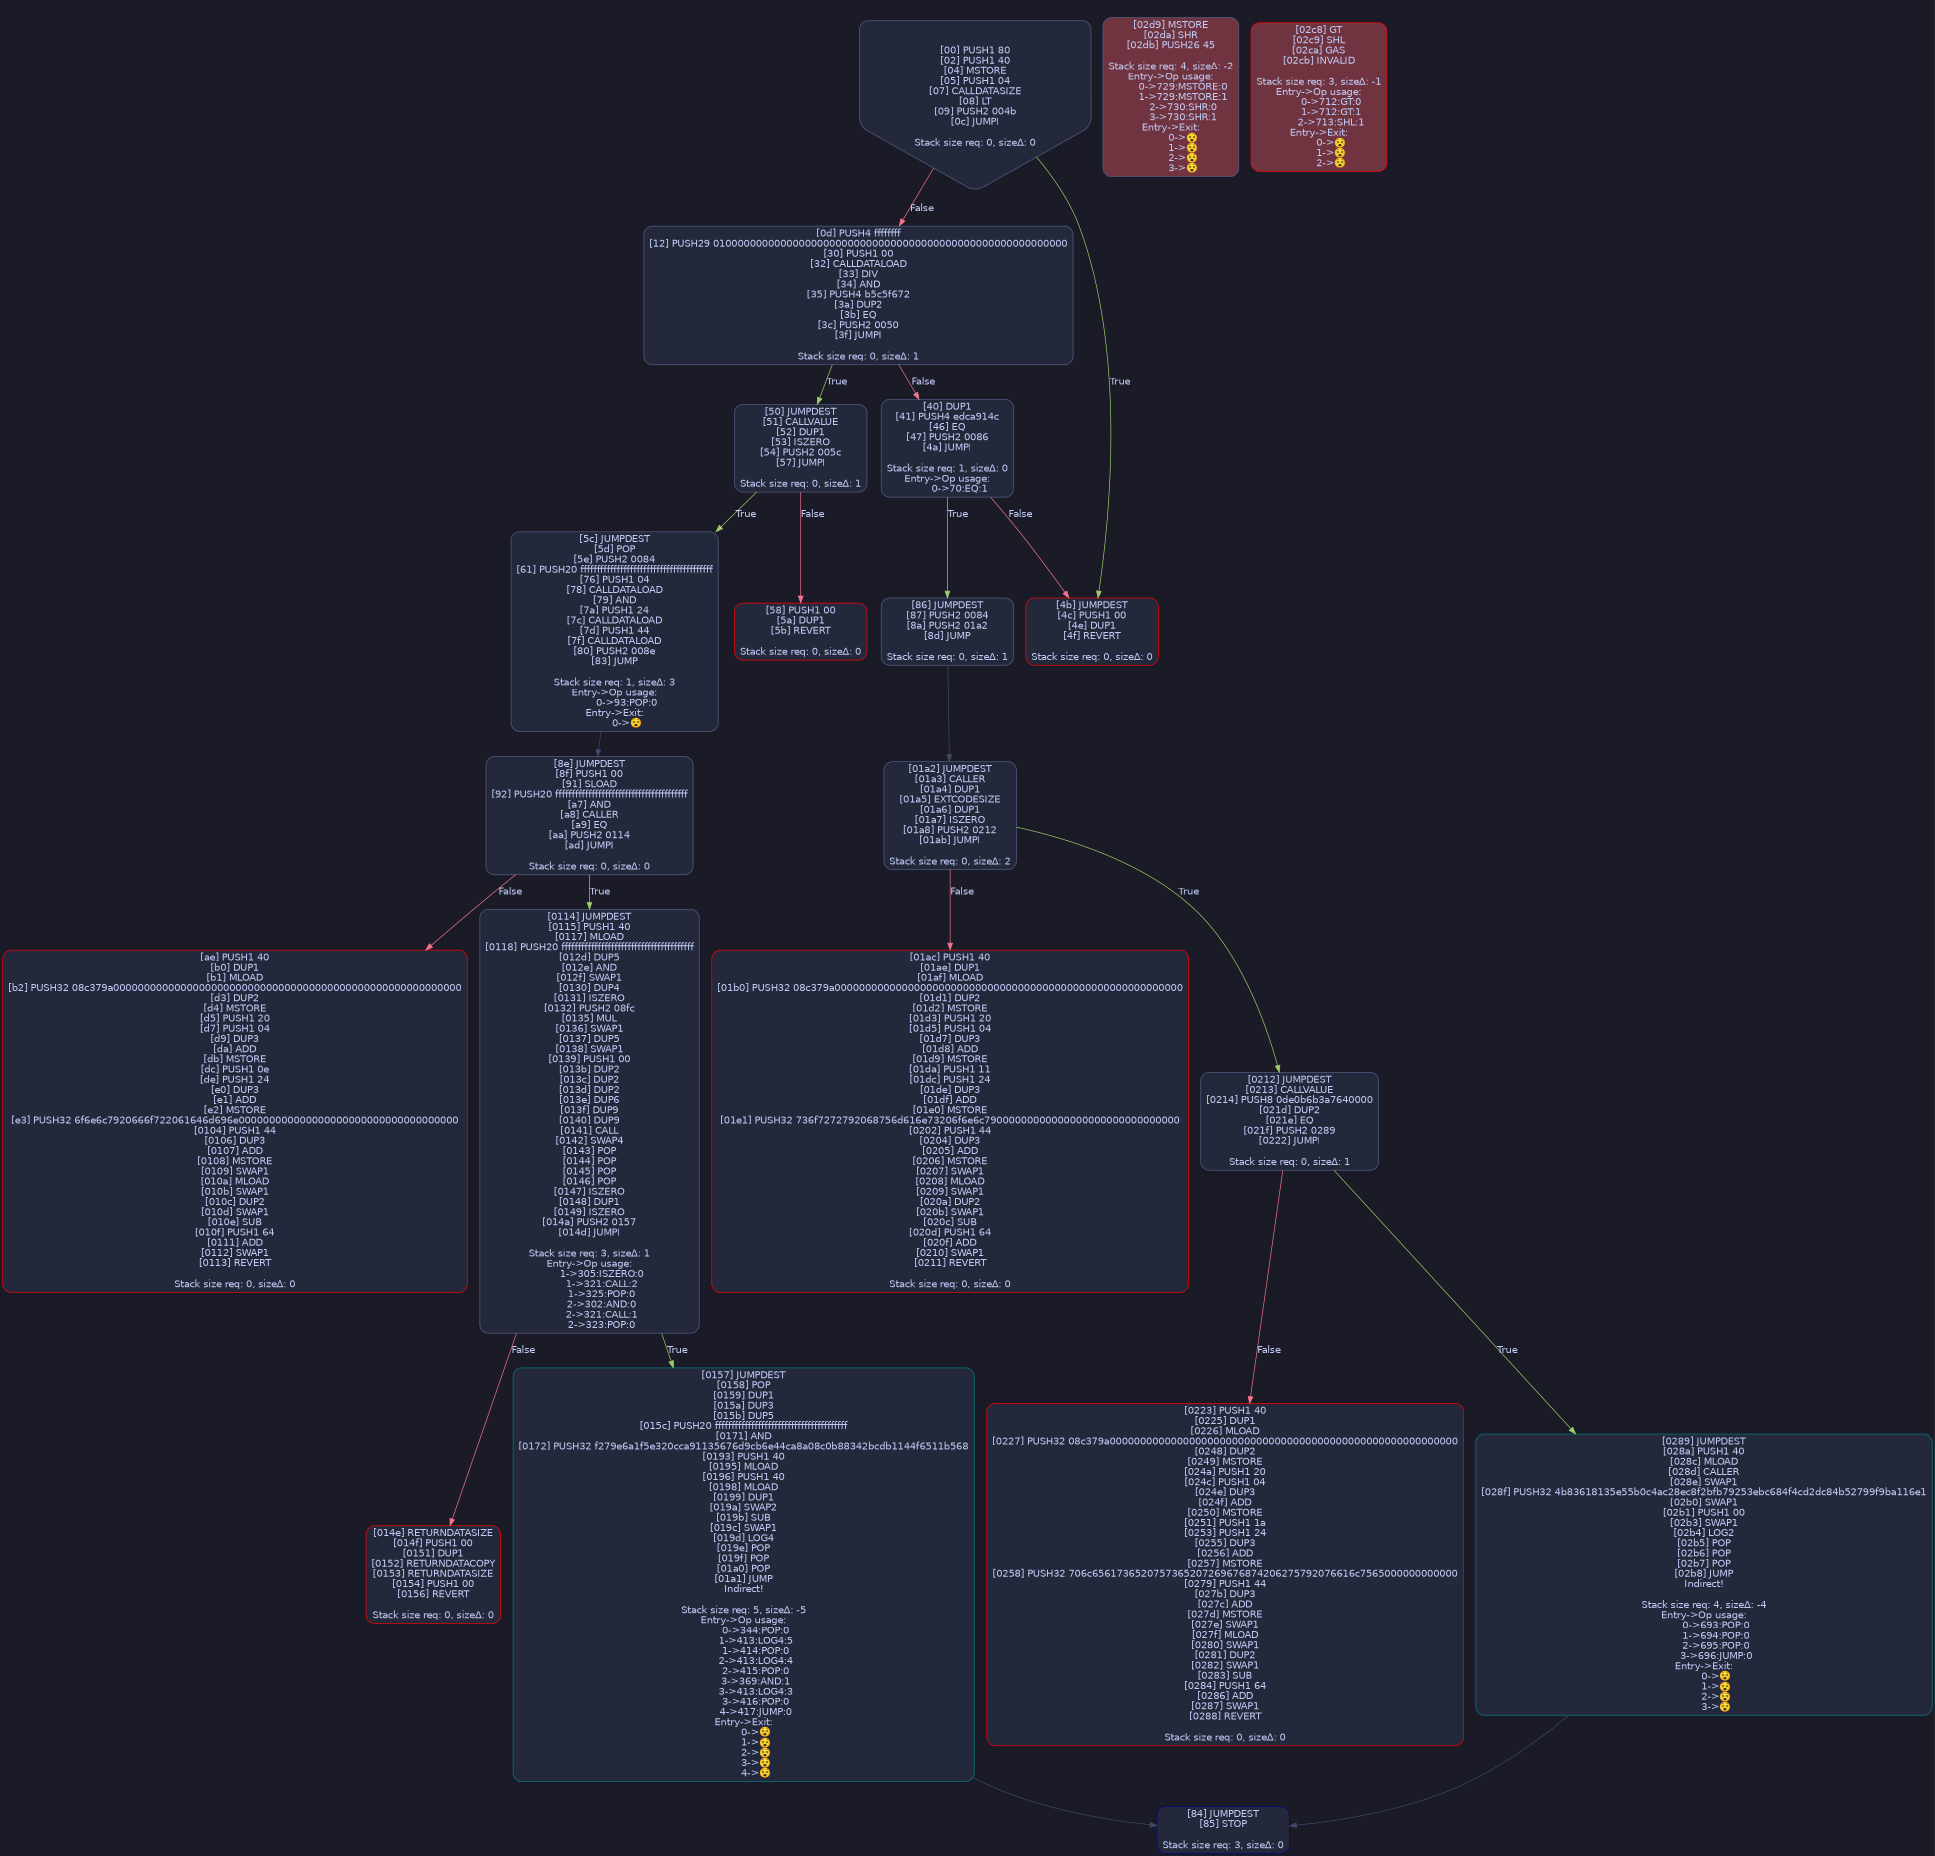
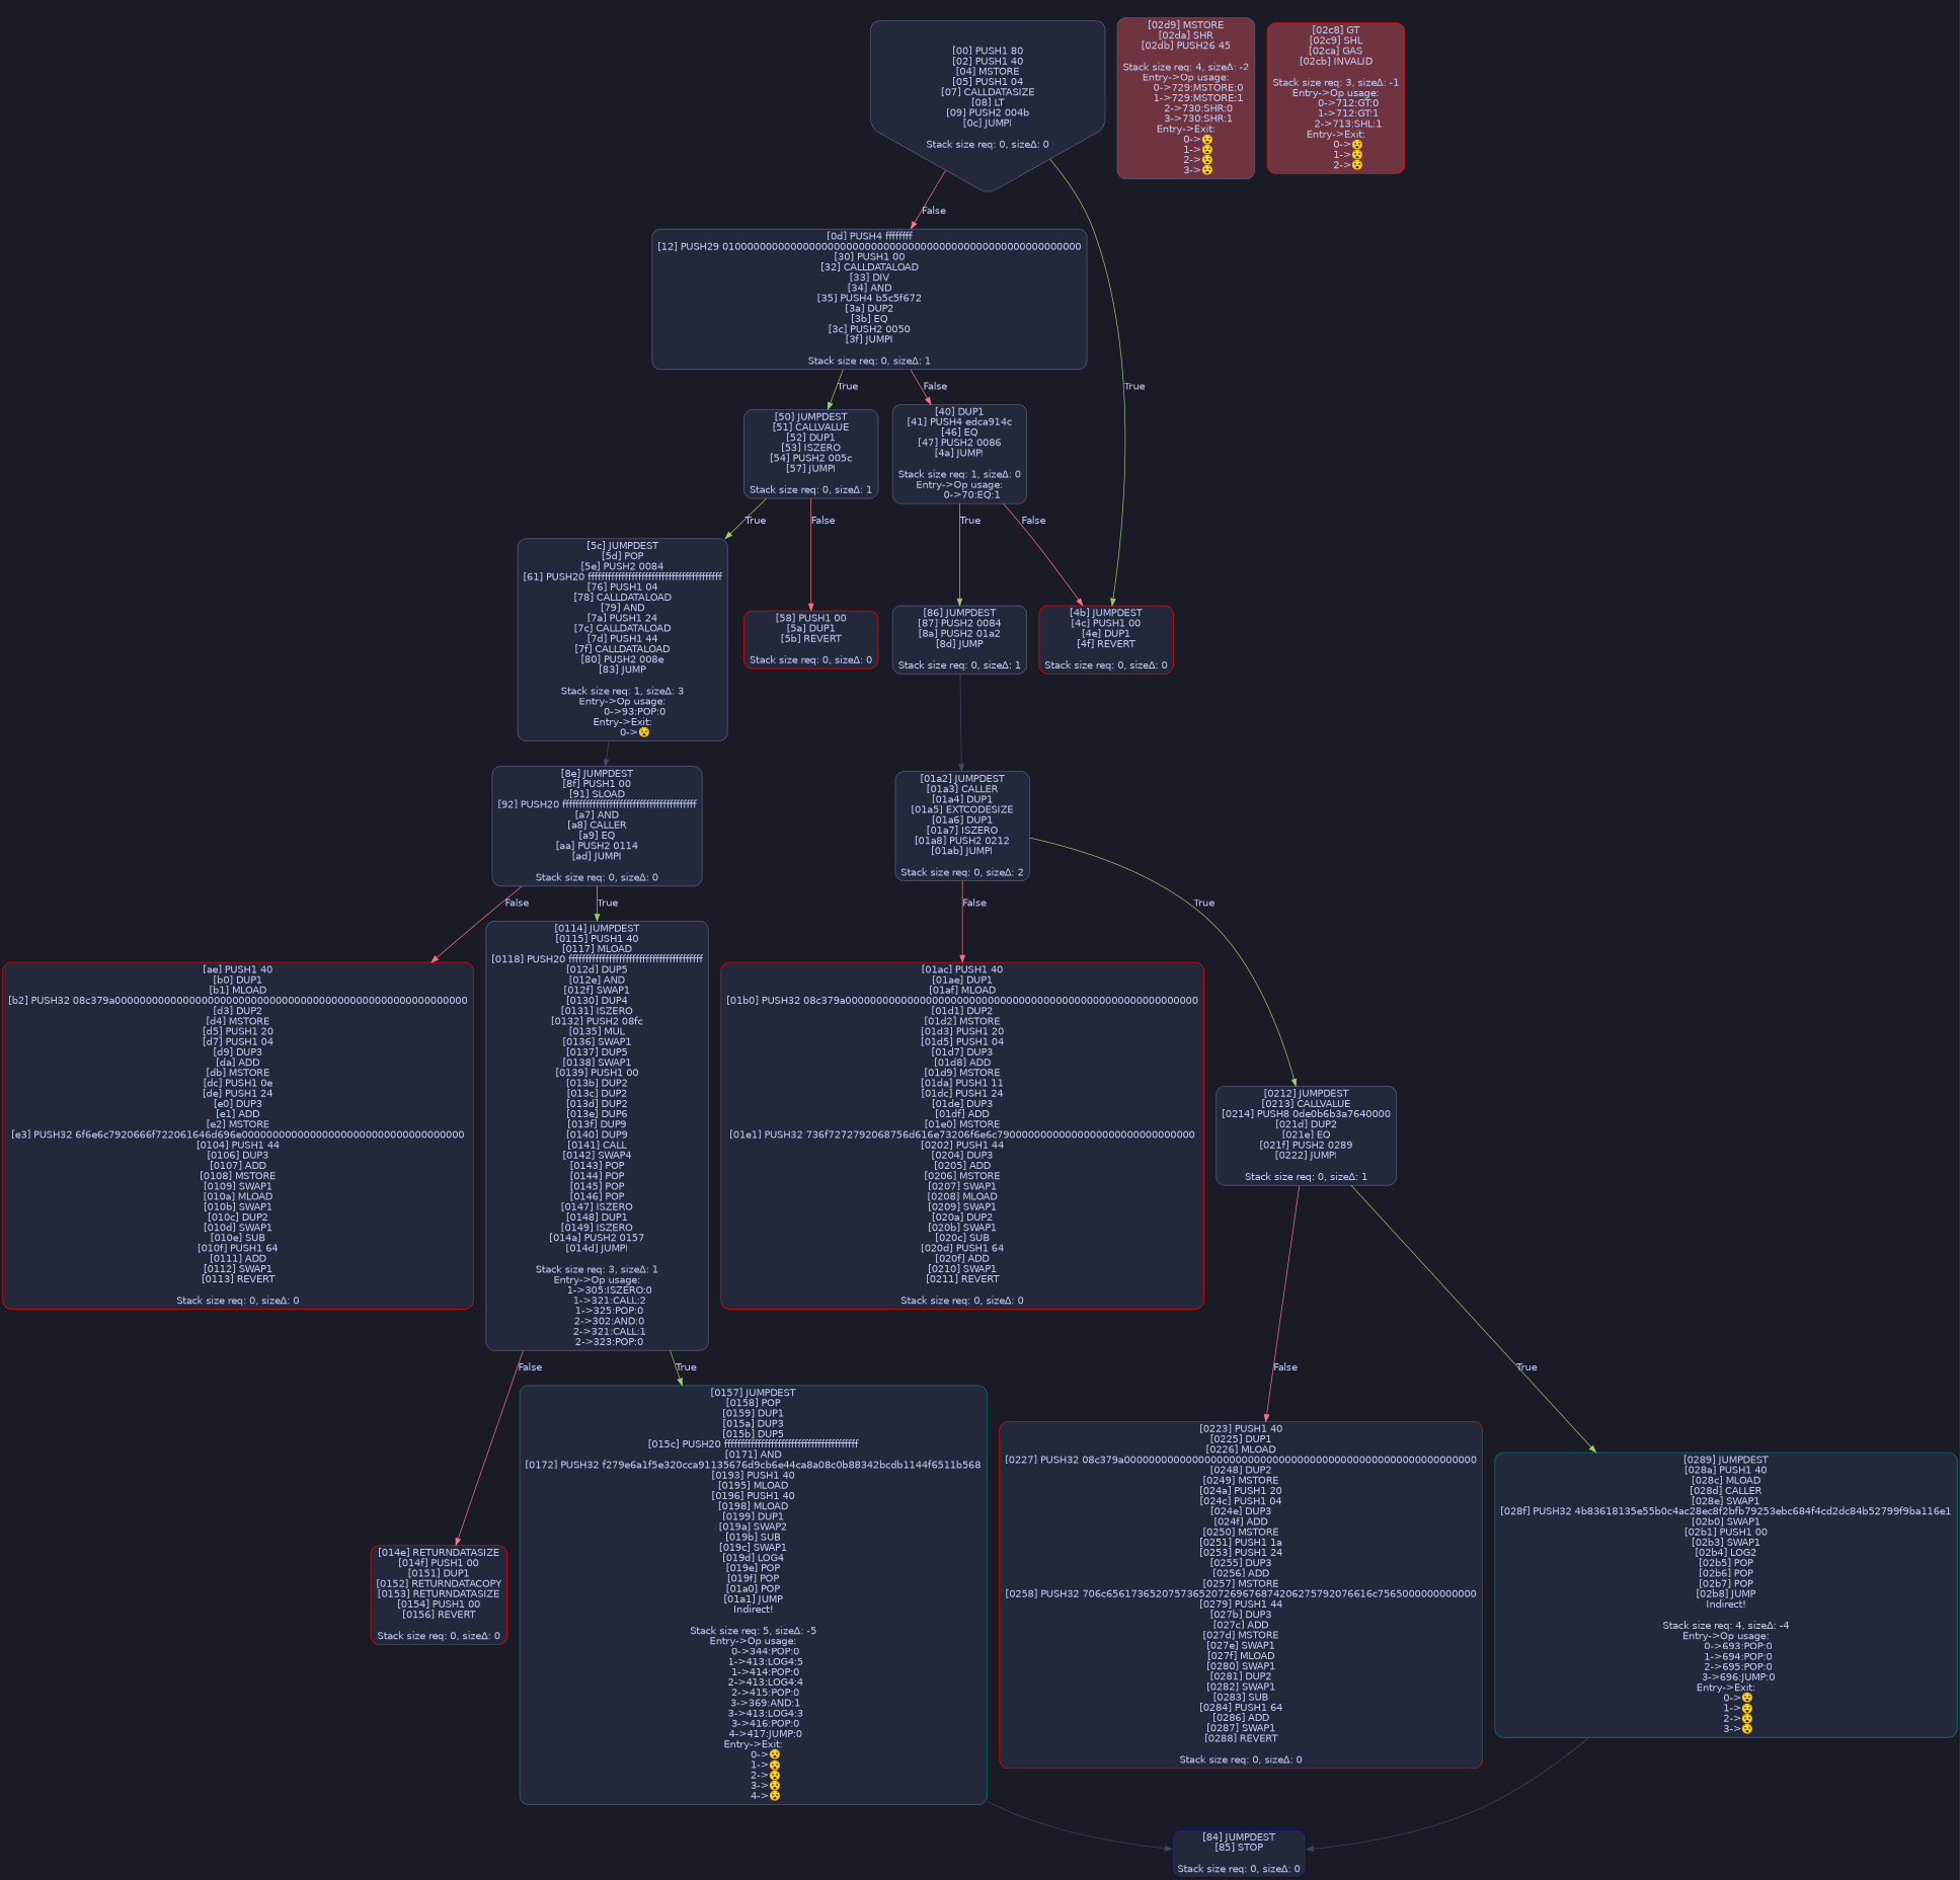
  digraph {
    bgcolor="#1a1b26"
    node [color="#565f89" fillcolor="#24283b" fontcolor="#c0caf5" fontname=Helvetica shape=box style="filled, rounded"]
    edge [color="#f7768e" fontcolor="#c0caf5" fontname=Helvetica]
    n1 [label="[00] PUSH1 80\n[02] PUSH1 40\n[04] MSTORE\n[05] PUSH1 04\n[07] CALLDATASIZE\n[08] LT\n[09] PUSH2 004b\n[0c] JUMPI\n\nStack size req: 0, sizeΔ: 0\n" shape=invhouse]
    n2 [label="[0d] PUSH4 ffffffff\n[12] PUSH29 0100000000000000000000000000000000000000000000000000000000\n[30] PUSH1 00\n[32] CALLDATALOAD\n[33] DIV\n[34] AND\n[35] PUSH4 b5c5f672\n[3a] DUP2\n[3b] EQ\n[3c] PUSH2 0050\n[3f] JUMPI\n\nStack size req: 0, sizeΔ: 1\n"]
    n3 [color=red label="[4b] JUMPDEST\n[4c] PUSH1 00\n[4e] DUP1\n[4f] REVERT\n\nStack size req: 0, sizeΔ: 0\n"]
    n4 [label="[40] DUP1\n[41] PUSH4 edca914c\n[46] EQ\n[47] PUSH2 0086\n[4a] JUMPI\n\nStack size req: 1, sizeΔ: 0\nEntry->Op usage:\n	0->70:EQ:1\n"]
    n5 [label="[50] JUMPDEST\n[51] CALLVALUE\n[52] DUP1\n[53] ISZERO\n[54] PUSH2 005c\n[57] JUMPI\n\nStack size req: 0, sizeΔ: 1\n"]
    n6 [label="[86] JUMPDEST\n[87] PUSH2 0084\n[8a] PUSH2 01a2\n[8d] JUMP\n\nStack size req: 0, sizeΔ: 1\n"]
    n7 [color=red label="[58] PUSH1 00\n[5a] DUP1\n[5b] REVERT\n\nStack size req: 0, sizeΔ: 0\n"]
    n8 [label="[5c] JUMPDEST\n[5d] POP\n[5e] PUSH2 0084\n[61] PUSH20 ffffffffffffffffffffffffffffffffffffffff\n[76] PUSH1 04\n[78] CALLDATALOAD\n[79] AND\n[7a] PUSH1 24\n[7c] CALLDATALOAD\n[7d] PUSH1 44\n[7f] CALLDATALOAD\n[80] PUSH2 008e\n[83] JUMP\n\nStack size req: 1, sizeΔ: 3\nEntry->Op usage:\n	0->93:POP:0\nEntry->Exit:\n	0->😵\n"]
    n9 [label="[8e] JUMPDEST\n[8f] PUSH1 00\n[91] SLOAD\n[92] PUSH20 ffffffffffffffffffffffffffffffffffffffff\n[a7] AND\n[a8] CALLER\n[a9] EQ\n[aa] PUSH2 0114\n[ad] JUMPI\n\nStack size req: 0, sizeΔ: 0\n"]
-   n10 [color=darkblue label="[84] JUMPDEST\n[85] STOP\n\nStack size req: 3, sizeΔ: 0\n"]
+   n10 [color=darkblue label="[84] JUMPDEST\n[85] STOP\n\nStack size req: 0, sizeΔ: 0\n"]
    n11 [label="[01a2] JUMPDEST\n[01a3] CALLER\n[01a4] DUP1\n[01a5] EXTCODESIZE\n[01a6] DUP1\n[01a7] ISZERO\n[01a8] PUSH2 0212\n[01ab] JUMPI\n\nStack size req: 0, sizeΔ: 2\n"]
    n12 [color=red label="[ae] PUSH1 40\n[b0] DUP1\n[b1] MLOAD\n[b2] PUSH32 08c379a000000000000000000000000000000000000000000000000000000000\n[d3] DUP2\n[d4] MSTORE\n[d5] PUSH1 20\n[d7] PUSH1 04\n[d9] DUP3\n[da] ADD\n[db] MSTORE\n[dc] PUSH1 0e\n[de] PUSH1 24\n[e0] DUP3\n[e1] ADD\n[e2] MSTORE\n[e3] PUSH32 6f6e6c7920666f722061646d696e000000000000000000000000000000000000\n[0104] PUSH1 44\n[0106] DUP3\n[0107] ADD\n[0108] MSTORE\n[0109] SWAP1\n[010a] MLOAD\n[010b] SWAP1\n[010c] DUP2\n[010d] SWAP1\n[010e] SUB\n[010f] PUSH1 64\n[0111] ADD\n[0112] SWAP1\n[0113] REVERT\n\nStack size req: 0, sizeΔ: 0\n"]
    n13 [label="[0114] JUMPDEST\n[0115] PUSH1 40\n[0117] MLOAD\n[0118] PUSH20 ffffffffffffffffffffffffffffffffffffffff\n[012d] DUP5\n[012e] AND\n[012f] SWAP1\n[0130] DUP4\n[0131] ISZERO\n[0132] PUSH2 08fc\n[0135] MUL\n[0136] SWAP1\n[0137] DUP5\n[0138] SWAP1\n[0139] PUSH1 00\n[013b] DUP2\n[013c] DUP2\n[013d] DUP2\n[013e] DUP6\n[013f] DUP9\n[0140] DUP9\n[0141] CALL\n[0142] SWAP4\n[0143] POP\n[0144] POP\n[0145] POP\n[0146] POP\n[0147] ISZERO\n[0148] DUP1\n[0149] ISZERO\n[014a] PUSH2 0157\n[014d] JUMPI\n\nStack size req: 3, sizeΔ: 1\nEntry->Op usage:\n	1->305:ISZERO:0\n	1->321:CALL:2\n	1->325:POP:0\n	2->302:AND:0\n	2->321:CALL:1\n	2->323:POP:0\n"]
    n14 [color=red label="[014e] RETURNDATASIZE\n[014f] PUSH1 00\n[0151] DUP1\n[0152] RETURNDATACOPY\n[0153] RETURNDATASIZE\n[0154] PUSH1 00\n[0156] REVERT\n\nStack size req: 0, sizeΔ: 0\n"]
    n15 [color=teal label="[0157] JUMPDEST\n[0158] POP\n[0159] DUP1\n[015a] DUP3\n[015b] DUP5\n[015c] PUSH20 ffffffffffffffffffffffffffffffffffffffff\n[0171] AND\n[0172] PUSH32 f279e6a1f5e320cca91135676d9cb6e44ca8a08c0b88342bcdb1144f6511b568\n[0193] PUSH1 40\n[0195] MLOAD\n[0196] PUSH1 40\n[0198] MLOAD\n[0199] DUP1\n[019a] SWAP2\n[019b] SUB\n[019c] SWAP1\n[019d] LOG4\n[019e] POP\n[019f] POP\n[01a0] POP\n[01a1] JUMP\nIndirect!\n\nStack size req: 5, sizeΔ: -5\nEntry->Op usage:\n	0->344:POP:0\n	1->413:LOG4:5\n	1->414:POP:0\n	2->413:LOG4:4\n	2->415:POP:0\n	3->369:AND:1\n	3->413:LOG4:3\n	3->416:POP:0\n	4->417:JUMP:0\nEntry->Exit:\n	0->😵\n	1->😵\n	2->😵\n	3->😵\n	4->😵\n"]
    n16 [color=red label="[01ac] PUSH1 40\n[01ae] DUP1\n[01af] MLOAD\n[01b0] PUSH32 08c379a000000000000000000000000000000000000000000000000000000000\n[01d1] DUP2\n[01d2] MSTORE\n[01d3] PUSH1 20\n[01d5] PUSH1 04\n[01d7] DUP3\n[01d8] ADD\n[01d9] MSTORE\n[01da] PUSH1 11\n[01dc] PUSH1 24\n[01de] DUP3\n[01df] ADD\n[01e0] MSTORE\n[01e1] PUSH32 736f7272792068756d616e73206f6e6c79000000000000000000000000000000\n[0202] PUSH1 44\n[0204] DUP3\n[0205] ADD\n[0206] MSTORE\n[0207] SWAP1\n[0208] MLOAD\n[0209] SWAP1\n[020a] DUP2\n[020b] SWAP1\n[020c] SUB\n[020d] PUSH1 64\n[020f] ADD\n[0210] SWAP1\n[0211] REVERT\n\nStack size req: 0, sizeΔ: 0\n"]
    n17 [label="[0212] JUMPDEST\n[0213] CALLVALUE\n[0214] PUSH8 0de0b6b3a7640000\n[021d] DUP2\n[021e] EQ\n[021f] PUSH2 0289\n[0222] JUMPI\n\nStack size req: 0, sizeΔ: 1\n"]
    n18 [color=red label="[0223] PUSH1 40\n[0225] DUP1\n[0226] MLOAD\n[0227] PUSH32 08c379a000000000000000000000000000000000000000000000000000000000\n[0248] DUP2\n[0249] MSTORE\n[024a] PUSH1 20\n[024c] PUSH1 04\n[024e] DUP3\n[024f] ADD\n[0250] MSTORE\n[0251] PUSH1 1a\n[0253] PUSH1 24\n[0255] DUP3\n[0256] ADD\n[0257] MSTORE\n[0258] PUSH32 706c6561736520757365207269676874206275792076616c7565000000000000\n[0279] PUSH1 44\n[027b] DUP3\n[027c] ADD\n[027d] MSTORE\n[027e] SWAP1\n[027f] MLOAD\n[0280] SWAP1\n[0281] DUP2\n[0282] SWAP1\n[0283] SUB\n[0284] PUSH1 64\n[0286] ADD\n[0287] SWAP1\n[0288] REVERT\n\nStack size req: 0, sizeΔ: 0\n"]
    n19 [color=teal label="[0289] JUMPDEST\n[028a] PUSH1 40\n[028c] MLOAD\n[028d] CALLER\n[028e] SWAP1\n[028f] PUSH32 4b83618135e55b0c4ac28ec8f2bfb79253ebc684f4cd2dc84b52799f9ba116e1\n[02b0] SWAP1\n[02b1] PUSH1 00\n[02b3] SWAP1\n[02b4] LOG2\n[02b5] POP\n[02b6] POP\n[02b7] POP\n[02b8] JUMP\nIndirect!\n\nStack size req: 4, sizeΔ: -4\nEntry->Op usage:\n	0->693:POP:0\n	1->694:POP:0\n	2->695:POP:0\n	3->696:JUMP:0\nEntry->Exit:\n	0->😵\n	1->😵\n	2->😵\n	3->😵\n"]
    n20 [fillcolor="#703440" label="[02d9] MSTORE\n[02da] SHR\n[02db] PUSH26 45\n\nStack size req: 4, sizeΔ: -2\nEntry->Op usage:\n	0->729:MSTORE:0\n	1->729:MSTORE:1\n	2->730:SHR:0\n	3->730:SHR:1\nEntry->Exit:\n	0->😵\n	1->😵\n	2->😵\n	3->😵\n"]
    n21 [color=red fillcolor="#703440" label="[02c8] GT\n[02c9] SHL\n[02ca] GAS\n[02cb] INVALID\n\nStack size req: 3, sizeΔ: -1\nEntry->Op usage:\n	0->712:GT:0\n	1->712:GT:1\n	2->713:SHL:1\nEntry->Exit:\n	0->😵\n	1->😵\n	2->😵\n"]
    n1 -> n2 [label=False]
    n1 -> n3 [color="#9ece6a" label=True]
    n2 -> n4 [label=False]
    n2 -> n5 [color="#9ece6a" label=True]
    n4 -> n3 [label=False]
    n4 -> n6 [color="#9ece6a" label=True]
    n5 -> n7 [label=False]
    n5 -> n8 [color="#9ece6a" label=True]
    n6 -> n11 [color="#414868"]
    n8 -> n9 [color="#414868"]
    n9 -> n12 [label=False]
    n9 -> n13 [color="#9ece6a" label=True]
    n11 -> n16 [label=False]
    n11 -> n17 [color="#9ece6a" label=True]
    n13 -> n14 [label=False]
    n13 -> n15 [color="#9ece6a" label=True]
    n15 -> n10 [color="#414868"]
    n17 -> n18 [label=False]
    n17 -> n19 [color="#9ece6a" label=True]
    n19 -> n10 [color="#414868"]
  }
